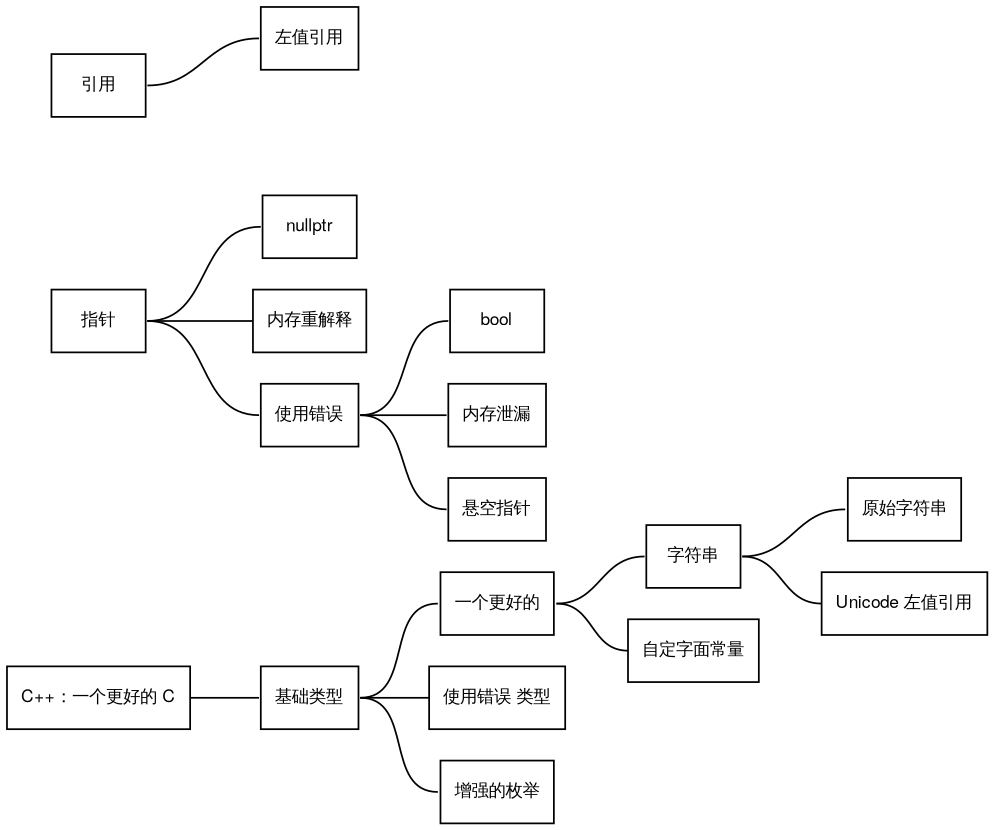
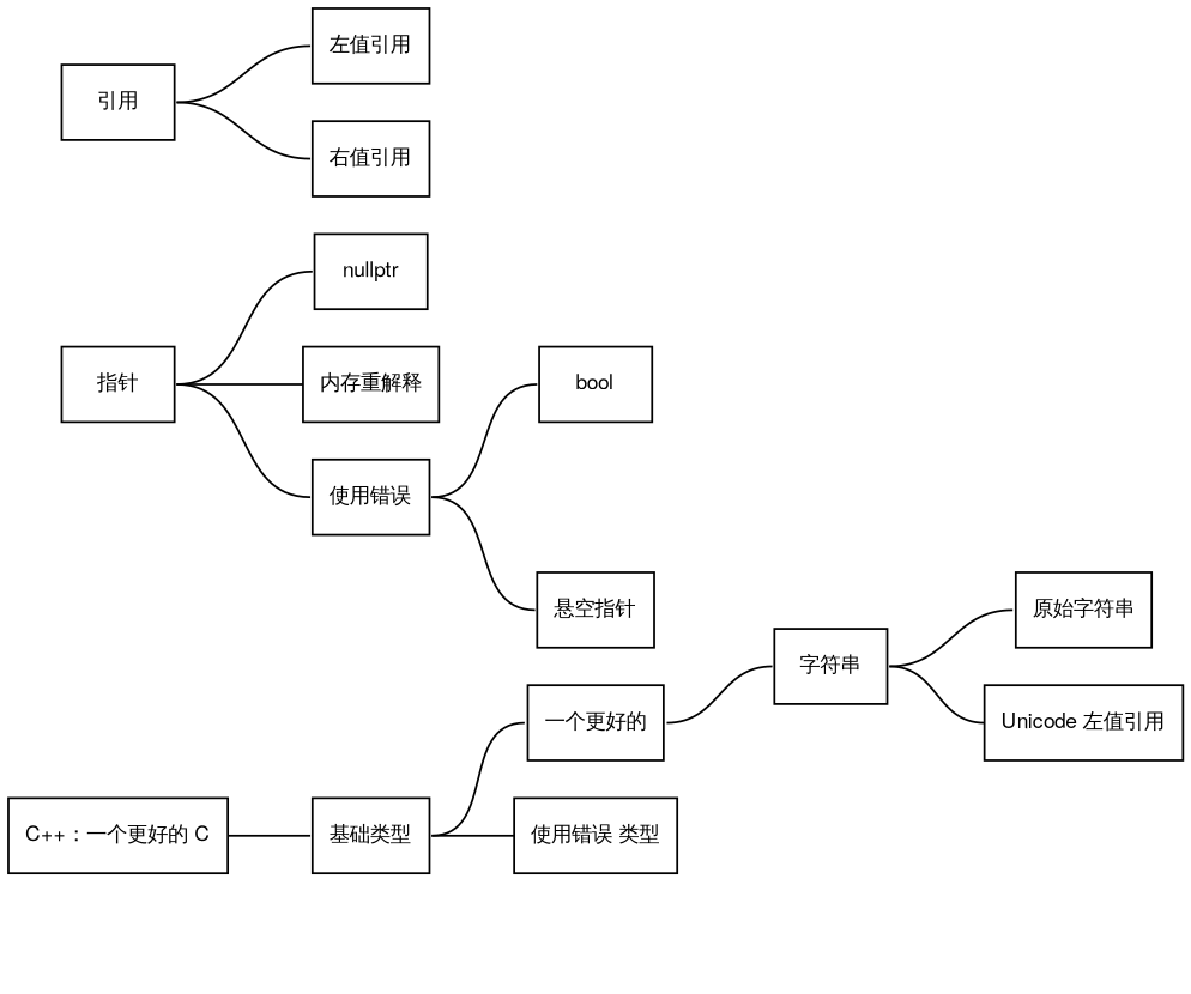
  graph {
    fontname="Helvetica,Arial,sans-serif"
    rankdir=LR
    node [fontname="Helvetica,Arial,sans-serif" fontsize=10 shape=box]
    edge [arrowhead=none constraint=true fontname="Helvetica,Arial,sans-serif" headport=w tailport=e weight=1000]
    n1 [height=0.5 label="C++：一个更好的 C"]
    n2 [height=0.5 label="基础类型"]
    n3 [height=0.5 label="一个更好的"]
    n4 [height=0.5 label="使用错误 类型"]
-   n5 [height=0.5 label="增强的枚举"]
    n6 [height=0.5 label="字符串"]
-   n7 [height=0.5 label="自定字面常量"]
    n8 [height=0.5 label="原始字符串"]
    n9 [height=0.5 label="Unicode 左值引用"]
    n10 [height=0.5 label="指针"]
    n11 [height=0.5 label=nullptr]
    n12 [height=0.5 label="内存重解释"]
    n13 [height=0.5 label="使用错误"]
    n14 [height=0.5 label="引用"]
    n15 [height=0.5 label="左值引用"]
+   n16 [height=0.5 label="右值引用"]
    n17 [height=0.5 label=bool]
-   n18 [height=0.5 label="内存泄漏"]
    n19 [height=0.5 label="悬空指针"]
    n1 -- n2
    n2 -- n3
    n2 -- n4
-   n2 -- n5
    n3 -- n6
-   n3 -- n7
    n6 -- n8
    n6 -- n9
    n10 -- n11
    n10 -- n12
    n10 -- n13
    n13 -- n17
-   n13 -- n18
    n13 -- n19
    n14 -- n15
+   n14 -- n16
  }
